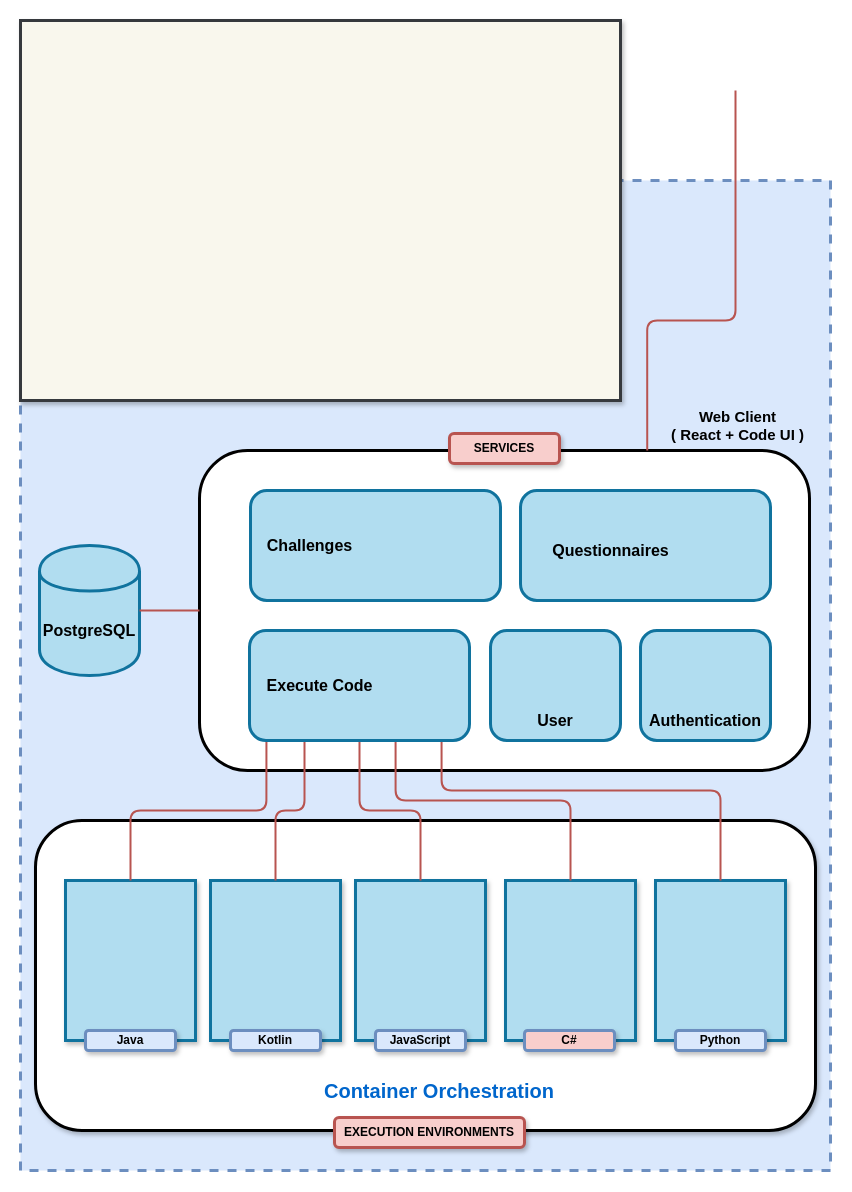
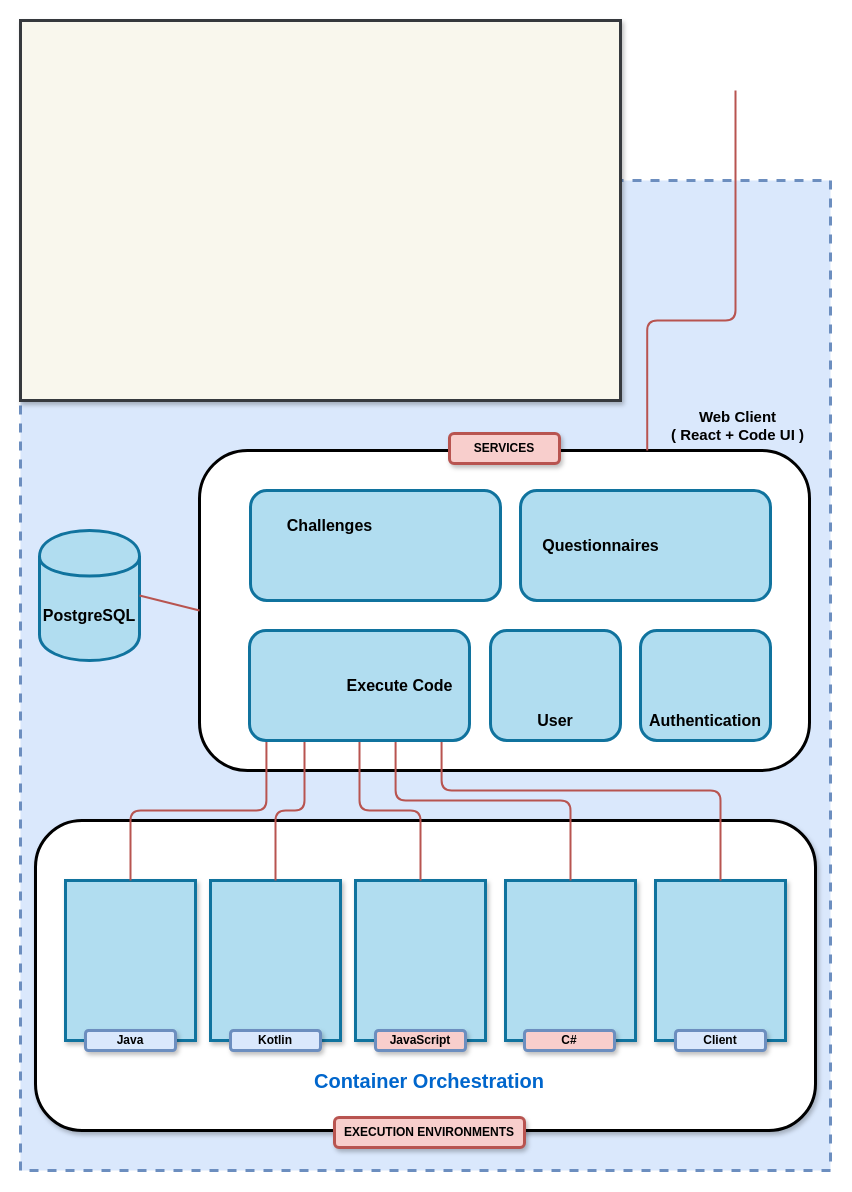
  <mxCell id="0" />
  <mxCell id="1" parent="0" />
  <mxCell id="2" value="" style="rounded=0;whiteSpace=wrap;html=1;dashed=1;fillColor=#dae8fc;strokeColor=#6c8ebf;strokeWidth=3;" parent="1" vertex="1"><mxGeometry x="20" y="180" width="810" height="990" as="geometry" /></mxCell>
  <mxCell id="3" value="" style="rounded=1;whiteSpace=wrap;html=1;strokeWidth=3;" parent="1" vertex="1"><mxGeometry x="199" y="450" width="610" height="320" as="geometry" /></mxCell>
  <mxCell id="4" value="" style="rounded=0;whiteSpace=wrap;html=1;strokeWidth=3;fillColor=#f9f7ed;strokeColor=#36393d;shadow=1;glass=0;comic=0;" parent="1" vertex="1"><mxGeometry x="20" y="20" width="600" height="380" as="geometry" /></mxCell>
- <mxCell id="5" value="&lt;h2&gt;&lt;font style=&quot;font-size: 16px&quot;&gt;PostgreSQL&lt;/font&gt;&lt;/h2&gt;" style="shape=cylinder;whiteSpace=wrap;html=1;boundedLbl=1;backgroundOutline=1;rounded=0;strokeWidth=3;fillColor=#b1ddf0;strokeColor=#10739e;" parent="1" vertex="1"><mxGeometry x="39" y="545" width="100" height="130" as="geometry" /></mxCell>
+ <mxCell id="5" value="&lt;h2&gt;&lt;font style=&quot;font-size: 16px&quot;&gt;PostgreSQL&lt;/font&gt;&lt;/h2&gt;" style="shape=cylinder;whiteSpace=wrap;html=1;boundedLbl=1;backgroundOutline=1;rounded=0;strokeWidth=3;fillColor=#b1ddf0;strokeColor=#10739e;" parent="1" vertex="1"><mxGeometry x="39" y="530" width="100" height="130" as="geometry" /></mxCell>
  <mxCell id="6" value="" style="rounded=1;whiteSpace=wrap;html=1;strokeWidth=3;shadow=1;" parent="1" vertex="1"><mxGeometry x="35" y="820" width="780" height="310" as="geometry" /></mxCell>
  <mxCell id="7" value="" style="rounded=0;whiteSpace=wrap;html=1;strokeColor=#10739e;strokeWidth=3;fillColor=#b1ddf0;shadow=1;" parent="1" vertex="1"><mxGeometry x="65" y="880" width="130" height="160" as="geometry" /></mxCell>
  <mxCell id="8" value="" style="rounded=0;whiteSpace=wrap;html=1;strokeColor=#10739e;strokeWidth=3;fillColor=#b1ddf0;shadow=1;" parent="1" vertex="1"><mxGeometry x="210" y="880" width="130" height="160" as="geometry" /></mxCell>
  <mxCell id="9" value="" style="rounded=0;whiteSpace=wrap;html=1;strokeColor=#10739e;strokeWidth=3;fillColor=#b1ddf0;shadow=1;" parent="1" vertex="1"><mxGeometry x="355" y="880" width="130" height="160" as="geometry" /></mxCell>
  <mxCell id="10" value="" style="rounded=0;whiteSpace=wrap;html=1;strokeColor=#10739e;strokeWidth=3;fillColor=#b1ddf0;shadow=1;" parent="1" vertex="1"><mxGeometry x="505" y="880" width="130" height="160" as="geometry" /></mxCell>
  <mxCell id="11" value="" style="rounded=0;whiteSpace=wrap;html=1;strokeColor=#10739e;strokeWidth=3;fillColor=#b1ddf0;shadow=1;" parent="1" vertex="1"><mxGeometry x="655" y="880" width="130" height="160" as="geometry" /></mxCell>
  <mxCell id="12" value="" style="endArrow=none;html=1;strokeColor=#b85450;strokeWidth=2;exitX=0.5;exitY=0;exitDx=0;exitDy=0;fillColor=#f8cecc;entryX=0.077;entryY=1;entryDx=0;entryDy=0;entryPerimeter=0;edgeStyle=orthogonalEdgeStyle;" parent="1" source="7" target="28" edge="1"><mxGeometry width="50" height="50" relative="1" as="geometry"><mxPoint x="128" y="765" as="sourcePoint" /><mxPoint x="262" y="657" as="targetPoint" /></mxGeometry></mxCell>
  <mxCell id="13" value="" style="endArrow=none;html=1;strokeColor=#b85450;strokeWidth=2;fillColor=#f8cecc;entryX=0.25;entryY=1;entryDx=0;entryDy=0;exitX=0.5;exitY=0;exitDx=0;exitDy=0;edgeStyle=orthogonalEdgeStyle;" parent="1" source="8" target="28" edge="1"><mxGeometry width="50" height="50" relative="1" as="geometry"><mxPoint x="239" y="765" as="sourcePoint" /><mxPoint x="351.5" y="655" as="targetPoint" /></mxGeometry></mxCell>
  <mxCell id="14" value="" style="endArrow=none;html=1;strokeColor=#b85450;strokeWidth=2;fillColor=#f8cecc;exitX=0.5;exitY=0;exitDx=0;exitDy=0;entryX=0.873;entryY=1.009;entryDx=0;entryDy=0;entryPerimeter=0;rounded=1;edgeStyle=orthogonalEdgeStyle;" parent="1" source="11" edge="1" target="28"><mxGeometry width="50" height="50" relative="1" as="geometry"><mxPoint x="726" y="764" as="sourcePoint" /><mxPoint x="660" y="650" as="targetPoint" /><Array as="points"><mxPoint x="720" y="790" /><mxPoint x="441" y="790" /></Array></mxGeometry></mxCell>
  <mxCell id="15" value="" style="endArrow=none;html=1;strokeColor=#b85450;strokeWidth=2;fillColor=#f8cecc;entryX=0.664;entryY=1;entryDx=0;entryDy=0;exitX=0.5;exitY=0;exitDx=0;exitDy=0;entryPerimeter=0;edgeStyle=orthogonalEdgeStyle;" parent="1" source="10" target="28" edge="1"><mxGeometry width="50" height="50" relative="1" as="geometry"><mxPoint x="600" y="765" as="sourcePoint" /><mxPoint x="547.7" y="655.64" as="targetPoint" /><Array as="points"><mxPoint x="570" y="800" /><mxPoint x="395" y="800" /></Array></mxGeometry></mxCell>
  <mxCell id="16" value="" style="endArrow=none;html=1;strokeColor=#b85450;strokeWidth=2;fillColor=#f8cecc;exitX=0.5;exitY=0;exitDx=0;exitDy=0;entryX=0.5;entryY=1;entryDx=0;entryDy=0;edgeStyle=orthogonalEdgeStyle;" parent="1" source="9" target="28" edge="1"><mxGeometry width="50" height="50" relative="1" as="geometry"><mxPoint x="410.06" y="765" as="sourcePoint" /><mxPoint x="463" y="658" as="targetPoint" /><Array as="points"><mxPoint x="420" y="810" /><mxPoint x="359" y="810" /></Array></mxGeometry></mxCell>
  <mxCell id="17" value="&lt;b&gt;SERVICES&lt;/b&gt;" style="rounded=1;whiteSpace=wrap;html=1;shadow=1;glass=0;strokeColor=#b85450;strokeWidth=3;fillColor=#f8cecc;" parent="1" vertex="1"><mxGeometry x="449" y="433" width="110" height="30" as="geometry" /></mxCell>
- <mxCell id="18" value="&lt;font style=&quot;font-size: 20px&quot; color=&quot;#0066cc&quot;&gt;&lt;b&gt;Container Orchestration&lt;/b&gt;&lt;/font&gt;" style="text;html=1;align=center;verticalAlign=middle;whiteSpace=wrap;rounded=0;fillColor=none;" parent="1" vertex="1"><mxGeometry x="319" y="1080" width="240" height="20" as="geometry" /></mxCell>
+ <mxCell id="18" value="&lt;font style=&quot;font-size: 20px&quot; color=&quot;#0066cc&quot;&gt;&lt;b&gt;Container Orchestration&lt;/b&gt;&lt;/font&gt;" style="text;html=1;align=center;verticalAlign=middle;whiteSpace=wrap;rounded=0;fillColor=none;" parent="1" vertex="1"><mxGeometry x="309" y="1070" width="240" height="20" as="geometry" /></mxCell>
  <mxCell id="19" value="" style="endArrow=none;html=1;strokeColor=#b85450;strokeWidth=2;fillColor=#f8cecc;entryX=0;entryY=0.5;entryDx=0;entryDy=0;exitX=1;exitY=0.5;exitDx=0;exitDy=0;" parent="1" target="3" edge="1" source="5"><mxGeometry width="50" height="50" relative="1" as="geometry"><mxPoint x="135" y="570" as="sourcePoint" /><mxPoint x="195" y="570" as="targetPoint" /></mxGeometry></mxCell>
  <mxCell id="20" value="&lt;b&gt;EXECUTION ENVIRONMENTS&lt;/b&gt;" style="rounded=1;whiteSpace=wrap;html=1;shadow=1;glass=0;strokeColor=#b85450;strokeWidth=3;fillColor=#f8cecc;" vertex="1" parent="1"><mxGeometry x="334" y="1117" width="190" height="30" as="geometry" /></mxCell>
  <mxCell id="21" value="&lt;b&gt;Java&lt;/b&gt;" style="rounded=1;whiteSpace=wrap;html=1;shadow=1;glass=0;strokeColor=#6c8ebf;strokeWidth=3;fillColor=#dae8fc;" vertex="1" parent="1"><mxGeometry x="85" y="1030" width="90" height="20" as="geometry" /></mxCell>
  <mxCell id="22" value="&lt;b&gt;Kotlin&lt;/b&gt;" style="rounded=1;whiteSpace=wrap;html=1;shadow=1;glass=0;strokeColor=#6c8ebf;strokeWidth=3;fillColor=#dae8fc;" vertex="1" parent="1"><mxGeometry x="230" y="1030" width="90" height="20" as="geometry" /></mxCell>
- <mxCell id="23" value="&lt;b&gt;JavaScript&lt;/b&gt;" style="rounded=1;whiteSpace=wrap;html=1;shadow=1;glass=0;strokeColor=#6c8ebf;strokeWidth=3;fillColor=#dae8fc;" vertex="1" parent="1"><mxGeometry x="375" y="1030" width="90" height="20" as="geometry" /></mxCell>
- <mxCell id="24" value="&lt;b&gt;Python&lt;/b&gt;" style="rounded=1;whiteSpace=wrap;html=1;shadow=1;glass=0;strokeColor=#6c8ebf;strokeWidth=3;fillColor=#dae8fc;" vertex="1" parent="1"><mxGeometry x="675" y="1030" width="90" height="20" as="geometry" /></mxCell>
+ <mxCell id="23" value="&lt;b&gt;JavaScript&lt;/b&gt;" style="rounded=1;whiteSpace=wrap;html=1;shadow=1;glass=0;strokeColor=#6c8ebf;strokeWidth=3;fillColor=#f8cecc;" vertex="1" parent="1"><mxGeometry x="375" y="1030" width="90" height="20" as="geometry" /></mxCell>
+ <mxCell id="24" value="&lt;b&gt;Client&lt;/b&gt;" style="rounded=1;whiteSpace=wrap;html=1;shadow=1;glass=0;strokeColor=#6c8ebf;strokeWidth=3;fillColor=#dae8fc;" vertex="1" parent="1"><mxGeometry x="675" y="1030" width="90" height="20" as="geometry" /></mxCell>
  <mxCell id="25" value="&lt;b&gt;C#&lt;/b&gt;" style="rounded=1;whiteSpace=wrap;html=1;shadow=1;glass=0;strokeColor=#6c8ebf;strokeWidth=3;fillColor=#f8cecc;" vertex="1" parent="1"><mxGeometry x="524" y="1030" width="90" height="20" as="geometry" /></mxCell>
  <mxCell id="26" value="&lt;h2&gt;&lt;br&gt;&lt;/h2&gt;" style="rounded=1;whiteSpace=wrap;html=1;strokeColor=#10739e;strokeWidth=3;fillColor=#b1ddf0;" parent="1" vertex="1"><mxGeometry x="490" y="630" width="130" height="110" as="geometry" /></mxCell>
  <mxCell id="27" value="&lt;h2&gt;&lt;br&gt;&lt;/h2&gt;" style="rounded=1;whiteSpace=wrap;html=1;strokeColor=#10739e;strokeWidth=3;fillColor=#b1ddf0;" parent="1" vertex="1"><mxGeometry x="250" y="490" width="250" height="110" as="geometry" /></mxCell>
  <mxCell id="28" value="&lt;h2&gt;&lt;br&gt;&lt;/h2&gt;" style="rounded=1;whiteSpace=wrap;html=1;strokeColor=#10739e;strokeWidth=3;fillColor=#b1ddf0;" parent="1" vertex="1"><mxGeometry x="249" y="630" width="220" height="110" as="geometry" /></mxCell>
  <mxCell id="29" value="&lt;h4 style=&quot;font-size: 15px&quot;&gt;Web Client&lt;br&gt;( React + Code UI )&lt;/h4&gt;" style="text;html=1;strokeColor=none;fillColor=none;align=center;verticalAlign=middle;whiteSpace=wrap;rounded=0;glass=0;" parent="1" vertex="1"><mxGeometry x="655" y="410" width="165" height="30" as="geometry" /></mxCell>
  <mxCell id="30" value="" style="endArrow=none;html=1;strokeColor=#b85450;strokeWidth=2;fillColor=#f8cecc;entryX=0.5;entryY=0.5;entryDx=0;entryDy=0;entryPerimeter=0;edgeStyle=orthogonalEdgeStyle;exitX=0.734;exitY=0;exitDx=0;exitDy=0;exitPerimeter=0;" edge="1" parent="1" source="3"><mxGeometry width="50" height="50" relative="1" as="geometry"><mxPoint x="640" y="450" as="sourcePoint" /><mxPoint x="735" y="90" as="targetPoint" /><Array as="points"><mxPoint x="647" y="320" /><mxPoint x="735" y="320" /></Array></mxGeometry></mxCell>
  <mxCell id="31" value="&lt;h2&gt;&lt;br&gt;&lt;/h2&gt;" style="rounded=1;whiteSpace=wrap;html=1;strokeColor=#10739e;strokeWidth=3;fillColor=#b1ddf0;" vertex="1" parent="1"><mxGeometry x="520" y="490" width="250" height="110" as="geometry" /></mxCell>
  <mxCell id="32" value="&lt;h2&gt;&lt;br&gt;&lt;/h2&gt;" style="rounded=1;whiteSpace=wrap;html=1;strokeColor=#10739e;strokeWidth=3;fillColor=#b1ddf0;" vertex="1" parent="1"><mxGeometry x="640" y="630" width="130" height="110" as="geometry" /></mxCell>
  <mxCell id="33" value="&lt;h2&gt;&lt;font style=&quot;font-size: 16px&quot;&gt;Authentication&lt;/font&gt;&lt;/h2&gt;" style="text;html=1;strokeColor=none;fillColor=none;align=center;verticalAlign=middle;whiteSpace=wrap;rounded=0;glass=0;comic=0;" vertex="1" parent="1"><mxGeometry x="645" y="710" width="120" height="20" as="geometry" /></mxCell>
  <mxCell id="34" value="&lt;h2&gt;&lt;font style=&quot;font-size: 16px&quot;&gt;User&lt;/font&gt;&lt;/h2&gt;" style="text;html=1;strokeColor=none;fillColor=none;align=center;verticalAlign=middle;whiteSpace=wrap;rounded=0;glass=0;comic=0;" vertex="1" parent="1"><mxGeometry x="530" y="710" width="50" height="20" as="geometry" /></mxCell>
- <mxCell id="35" value="&lt;h2&gt;&lt;font style=&quot;font-size: 16px&quot;&gt;Execute Code&lt;/font&gt;&lt;/h2&gt;" style="text;html=1;strokeColor=none;fillColor=none;align=center;verticalAlign=middle;whiteSpace=wrap;rounded=0;glass=0;comic=0;" vertex="1" parent="1"><mxGeometry x="259" y="675" width="121" height="20" as="geometry" /></mxCell>
- <mxCell id="36" value="&lt;h2&gt;&lt;font style=&quot;font-size: 16px&quot;&gt;Challenges&lt;/font&gt;&lt;/h2&gt;" style="text;html=1;strokeColor=none;fillColor=none;align=center;verticalAlign=middle;whiteSpace=wrap;rounded=0;glass=0;comic=0;" vertex="1" parent="1"><mxGeometry x="259" y="535" width="101" height="20" as="geometry" /></mxCell>
- <mxCell id="37" value="&lt;h2&gt;&lt;font style=&quot;font-size: 16px&quot;&gt;Questionnaires&lt;/font&gt;&lt;/h2&gt;" style="text;html=1;strokeColor=none;fillColor=none;align=center;verticalAlign=middle;whiteSpace=wrap;rounded=0;glass=0;comic=0;" vertex="1" parent="1"><mxGeometry x="550" y="540" width="121" height="20" as="geometry" /></mxCell>
+ <mxCell id="35" value="&lt;h2&gt;&lt;font style=&quot;font-size: 16px&quot;&gt;Execute Code&lt;/font&gt;&lt;/h2&gt;" style="text;html=1;strokeColor=none;fillColor=none;align=center;verticalAlign=middle;whiteSpace=wrap;rounded=0;glass=0;comic=0;" vertex="1" parent="1"><mxGeometry x="339" y="675" width="121" height="20" as="geometry" /></mxCell>
+ <mxCell id="36" value="&lt;h2&gt;&lt;font style=&quot;font-size: 16px&quot;&gt;Challenges&lt;/font&gt;&lt;/h2&gt;" style="text;html=1;strokeColor=none;fillColor=none;align=center;verticalAlign=middle;whiteSpace=wrap;rounded=0;glass=0;comic=0;" vertex="1" parent="1"><mxGeometry x="279" y="515" width="101" height="20" as="geometry" /></mxCell>
+ <mxCell id="37" value="&lt;h2&gt;&lt;font style=&quot;font-size: 16px&quot;&gt;Questionnaires&lt;/font&gt;&lt;/h2&gt;" style="text;html=1;strokeColor=none;fillColor=none;align=center;verticalAlign=middle;whiteSpace=wrap;rounded=0;glass=0;comic=0;" vertex="1" parent="1"><mxGeometry x="540" y="535" width="121" height="20" as="geometry" /></mxCell>
